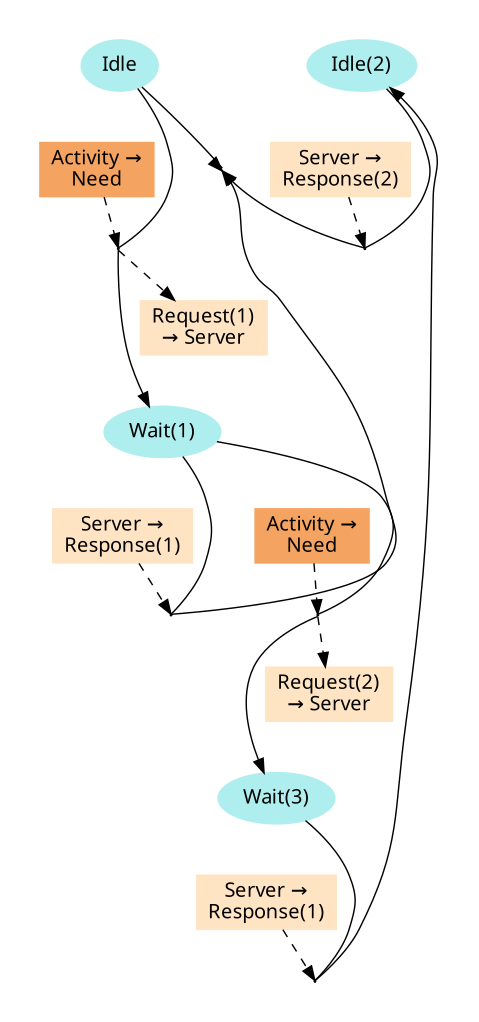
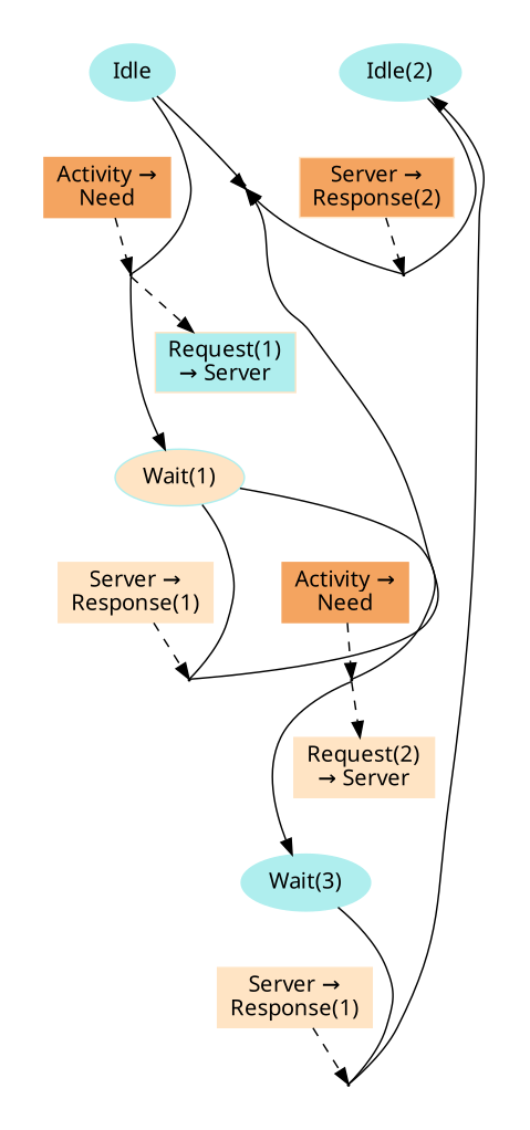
  digraph {
    color=white
    concentrate=true
    fontname="sans-serif"
    node [fontname="sans-serif" shape=box style=filled]
    edge [fontname="sans-serif"]
    n1 [color=PaleTurquoise label=Idle shape=ellipse]
    n2 [color=SandyBrown label="Activity &#8594;\nNeed"]
    T_0_18446744073709551615 [height=0.015 shape=point width=0.015 style=""]
-   n4 [color=PaleTurquoise label="Wait(1)" shape=ellipse]
+   n4 [color=PaleTurquoise label="Wait(1)" shape=ellipse fillcolor=Bisque]
    n5 [color=Bisque label="Server &#8594;\nResponse(1)"]
    T_1_18446744073709551615 [height=0.015 shape=point width=0.015 style=""]
    n7 [color=SandyBrown label="Activity &#8594;\nNeed"]
    T_2_18446744073709551615 [height=0.015 shape=point width=0.015 style=""]
    n9 [color=PaleTurquoise label="Wait(3)" shape=ellipse]
    n10 [color=Bisque label="Server &#8594;\nResponse(1)"]
    T_3_18446744073709551615 [height=0.015 shape=point width=0.015 style=""]
    n12 [color=PaleTurquoise label="Idle(2)" shape=ellipse]
-   n13 [color=Bisque label="Server &#8594;\nResponse(2)"]
+   n13 [color=Bisque label="Server &#8594;\nResponse(2)" fillcolor=SandyBrown]
    T_4_18446744073709551615 [height=0.015 shape=point width=0.015 style=""]
-   n15 [color=Bisque label="Request(1)\n&#8594; Server"]
+   n15 [color=Bisque label="Request(1)\n&#8594; Server" fillcolor=PaleTurquoise]
    n16 [color=Bisque label="Request(2)\n&#8594; Server"]
    subgraph cluster_1 {
      subgraph cluster_2 {
        n1
        n2
        T_0_18446744073709551615
      }
    }
    subgraph cluster_3 {
      subgraph cluster_4 {
        n4
        n5
        T_1_18446744073709551615
      }
      subgraph cluster_5 {
        n7
        T_2_18446744073709551615
      }
    }
    subgraph cluster_6 {
      subgraph cluster_7 {
        n9
        n10
        T_3_18446744073709551615
      }
    }
    subgraph cluster_8 {
      subgraph cluster_9 {
        n12
        n13
        T_4_18446744073709551615
      }
    }
    n1 -> n2 [style=invis]
    n1 -> T_0_18446744073709551615 [arrowhead=none direction=forward]
    n2 -> T_0_18446744073709551615 [style=dashed]
    T_0_18446744073709551615 -> n4 [constraint=true]
    T_0_18446744073709551615 -> n15 [style=dashed]
    n4 -> n5 [style=invis]
    n4 -> T_1_18446744073709551615 [arrowhead=none direction=forward]
    n4 -> n7 [style=invis]
    n4 -> T_2_18446744073709551615 [arrowhead=none direction=forward]
    n5 -> T_1_18446744073709551615 [style=dashed]
    T_1_18446744073709551615 -> n1 [constraint=false]
    n7 -> T_2_18446744073709551615 [style=dashed]
    T_2_18446744073709551615 -> n9 [constraint=true]
    T_2_18446744073709551615 -> n16 [style=dashed]
    n9 -> n10 [style=invis]
    n9 -> T_3_18446744073709551615 [arrowhead=none direction=forward]
    n10 -> T_3_18446744073709551615 [style=dashed]
    T_3_18446744073709551615 -> n12 [constraint=false]
    n12 -> n13 [style=invis]
    n12 -> T_4_18446744073709551615 [arrowhead=none direction=forward]
    n13 -> T_4_18446744073709551615 [style=dashed]
    T_4_18446744073709551615 -> n1 [constraint=false]
    n15 -> n4 [style=invis]
    n16 -> n9 [style=invis]
  }
